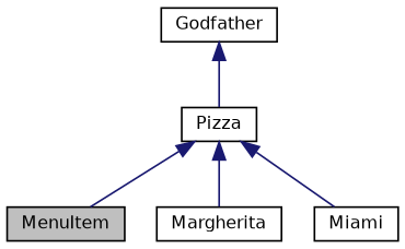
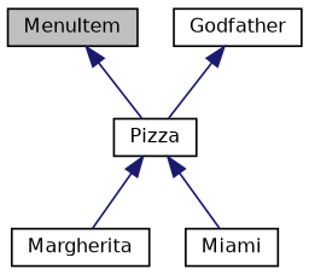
  digraph {
    node [color=black fillcolor=white fontname=Helvetica fontsize=10 shape=record style=filled]
    edge [color=midnightblue dir=back fontname=Helvetica fontsize=10 labelfontname=Helvetica labelfontsize=10 style=solid]
    n1 [fillcolor=grey75 fontcolor=black height=0.2 label=MenuItem width=0.4]
    n2 [height=0.2 label=Pizza width=0.4]
    n3 [height=0.2 label=Margherita width=0.4]
    n4 [height=0.2 label=Miami width=0.4]
    n5 [height=0.2 label=Godfather width=0.4]
-   n2 -> n1
+   n1 -> n2
    n2 -> n3
    n2 -> n4
    n5 -> n2
  }
